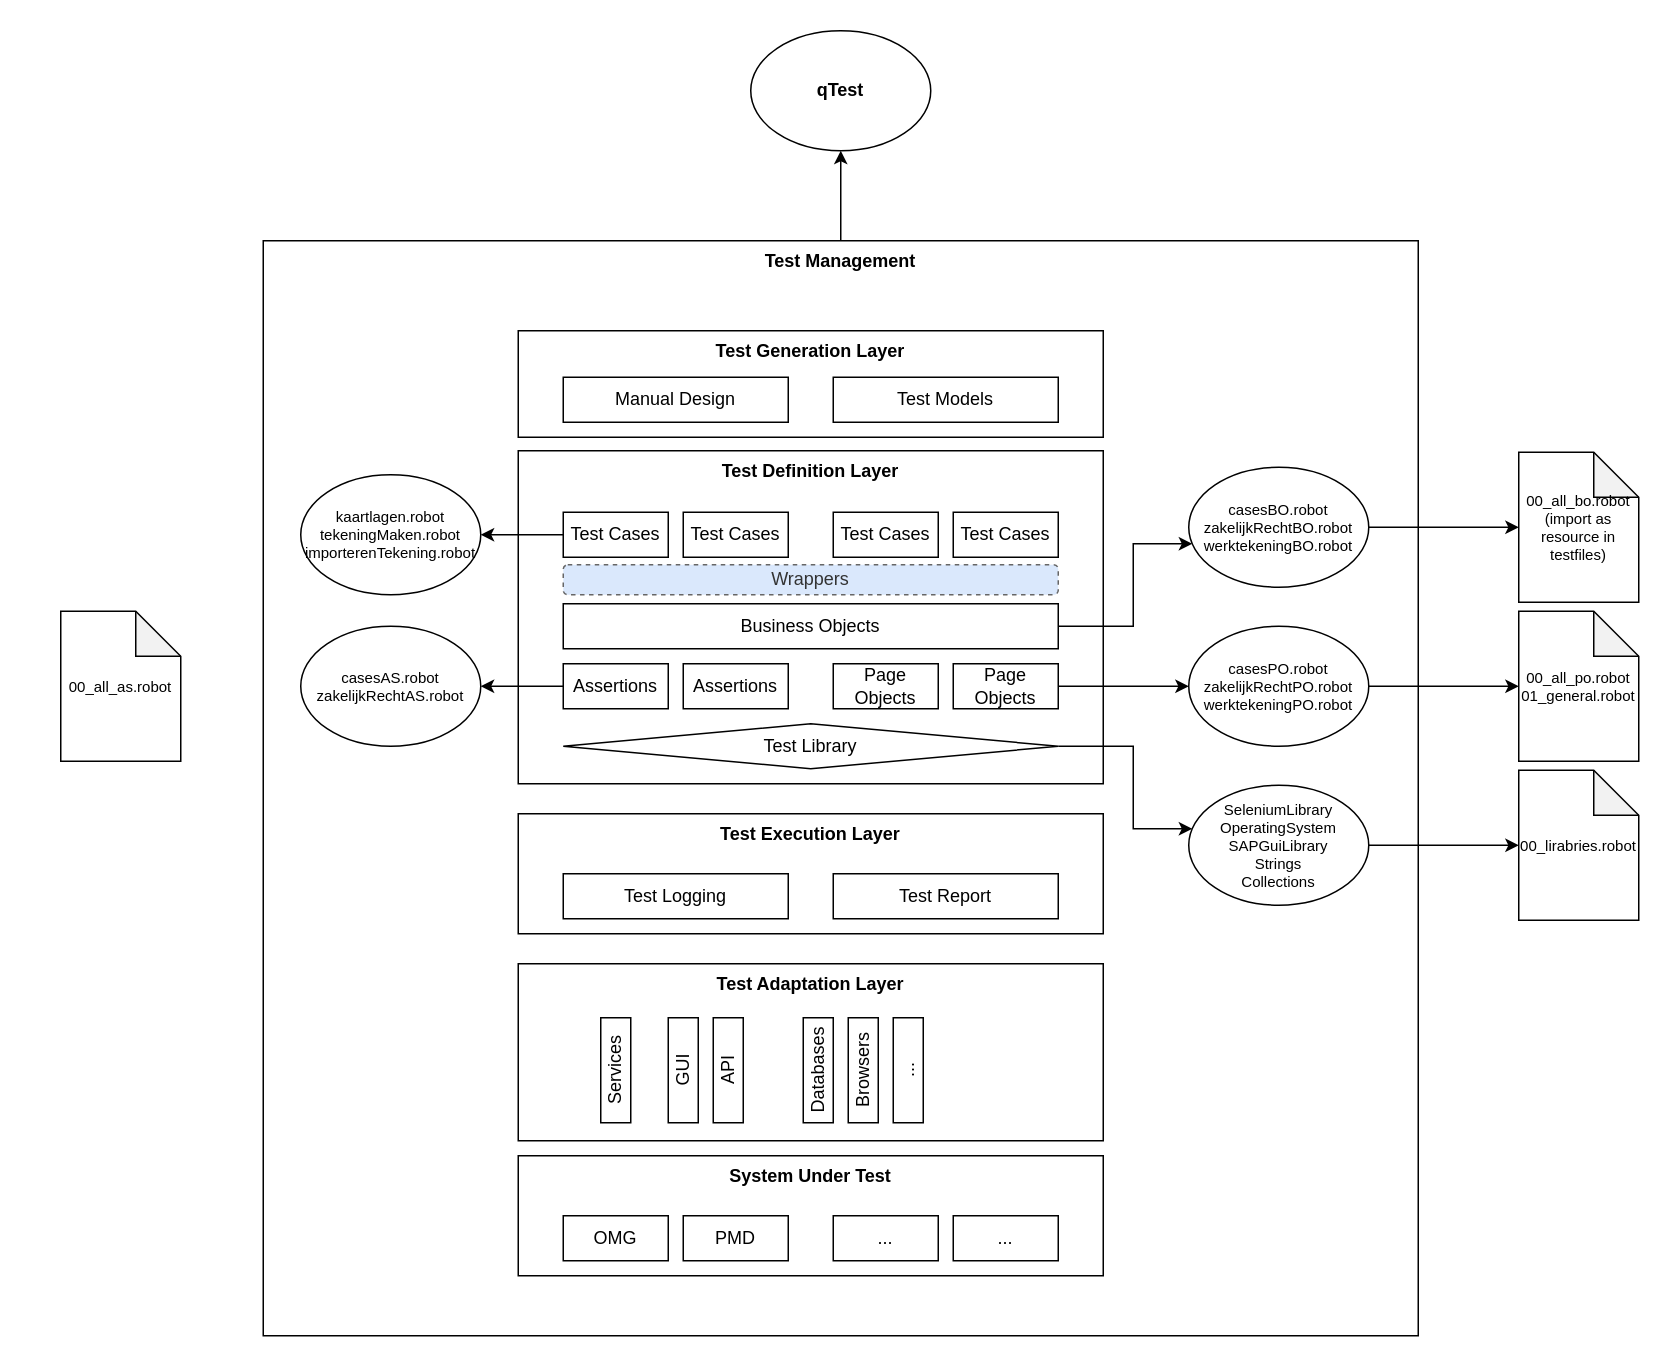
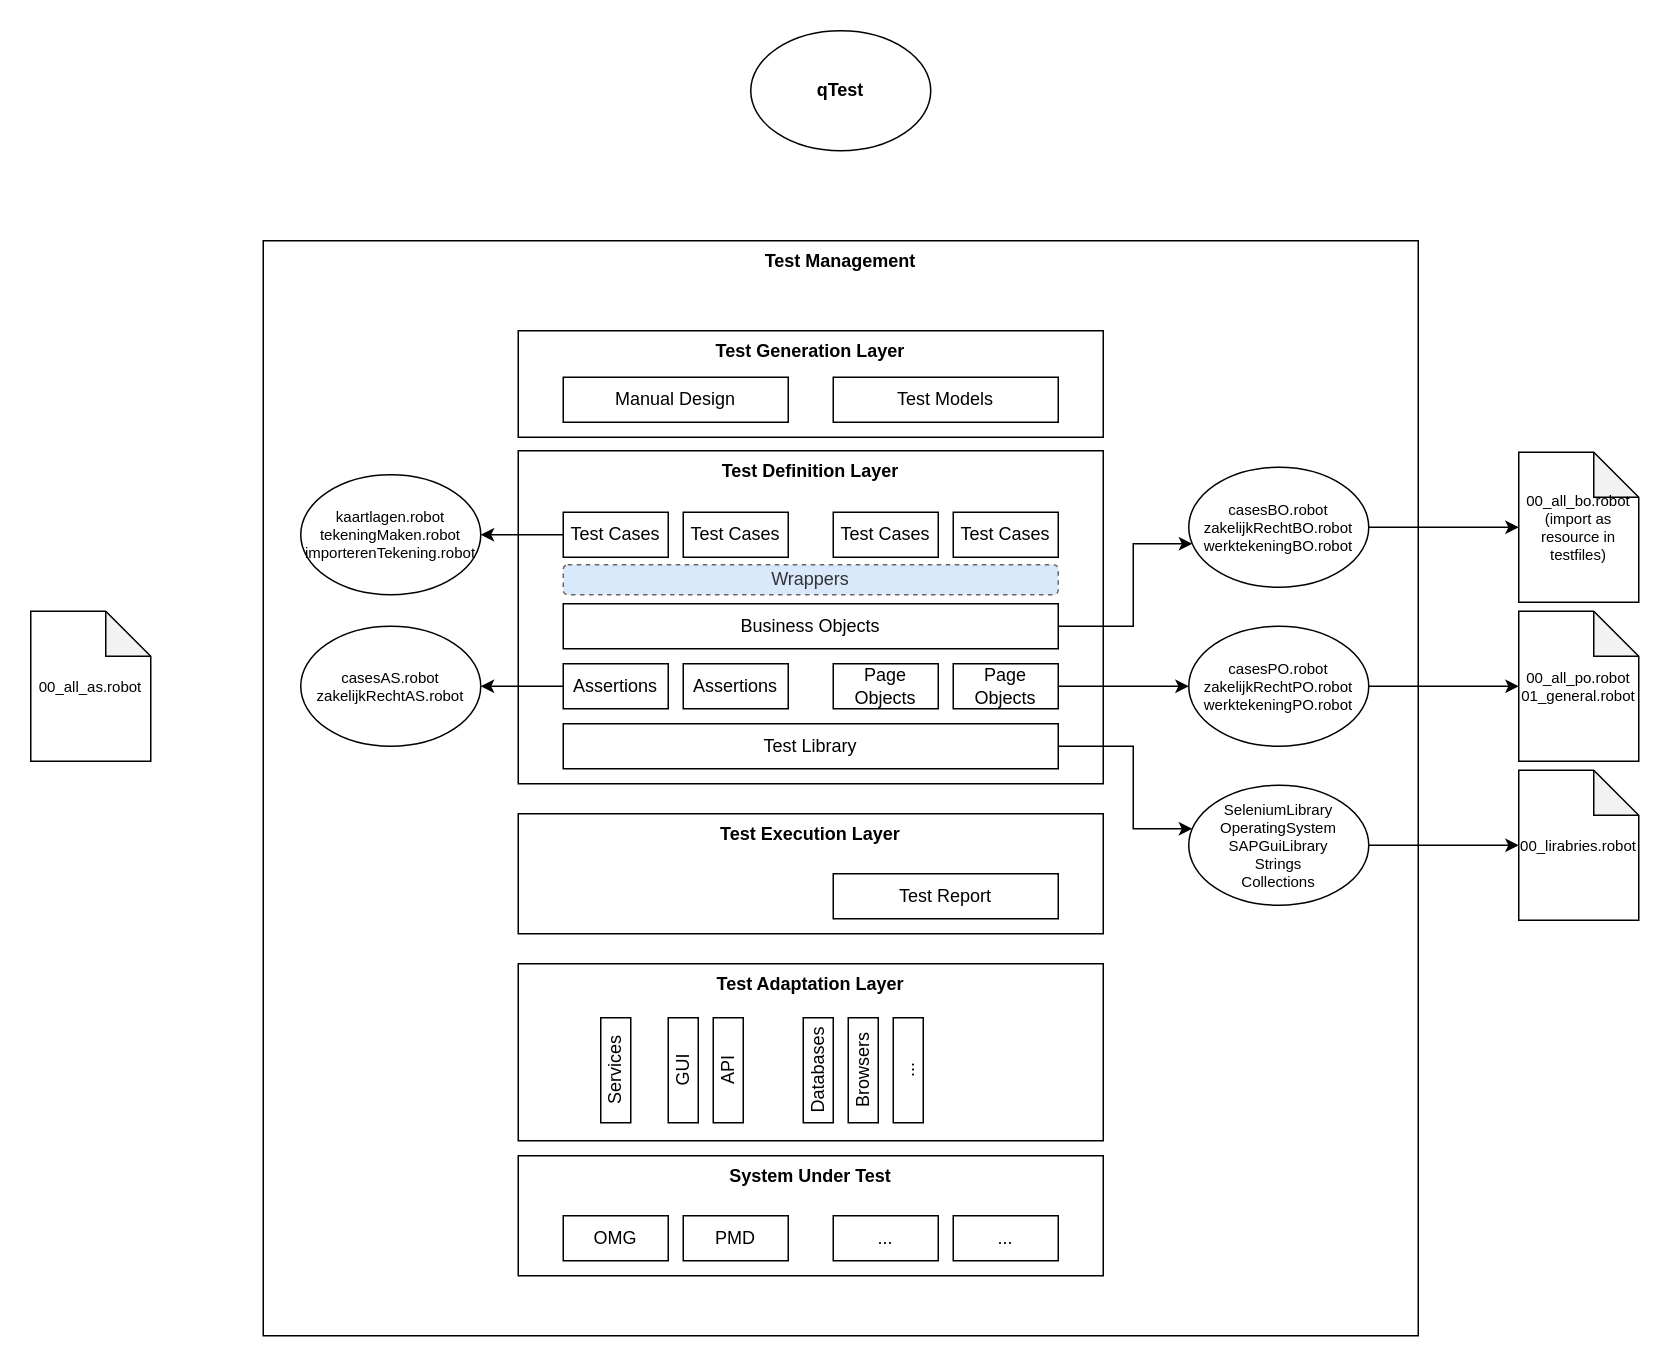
  <mxCell id="0" />
  <mxCell id="1" parent="0" />
- <mxCell id="2" value="" style="edgeStyle=orthogonalEdgeStyle;rounded=0;orthogonalLoop=1;jettySize=auto;html=1;" edge="1" parent="1" source="3" target="46"><mxGeometry relative="1" as="geometry" /></mxCell>
  <mxCell id="3" value="Test Management" style="rounded=0;whiteSpace=wrap;html=1;verticalAlign=top;fontStyle=1" vertex="1" parent="1"><mxGeometry x="175" y="160" width="770" height="730" as="geometry" /></mxCell>
  <mxCell id="4" value="Test Adaptation Layer" style="rounded=0;whiteSpace=wrap;html=1;horizontal=1;verticalAlign=top;fontStyle=1" vertex="1" parent="1"><mxGeometry x="345" y="642" width="390" height="118" as="geometry" /></mxCell>
  <mxCell id="5" value="GUI" style="rounded=0;whiteSpace=wrap;html=1;horizontal=0;" vertex="1" parent="1"><mxGeometry x="445" y="678" width="20" height="70" as="geometry" /></mxCell>
  <mxCell id="6" value="API" style="rounded=0;whiteSpace=wrap;html=1;horizontal=0;" vertex="1" parent="1"><mxGeometry x="475" y="678" width="20" height="70" as="geometry" /></mxCell>
  <mxCell id="7" value="Services" style="rounded=0;whiteSpace=wrap;html=1;horizontal=0;" vertex="1" parent="1"><mxGeometry x="400" y="678" width="20" height="70" as="geometry" /></mxCell>
  <mxCell id="8" value="Databases" style="rounded=0;whiteSpace=wrap;html=1;horizontal=0;" vertex="1" parent="1"><mxGeometry x="535" y="678" width="20" height="70" as="geometry" /></mxCell>
  <mxCell id="9" value="Test Execution Layer" style="rounded=0;whiteSpace=wrap;html=1;verticalAlign=top;fontStyle=1" vertex="1" parent="1"><mxGeometry x="345" y="542" width="390" height="80" as="geometry" /></mxCell>
- <mxCell id="10" value="Test Logging" style="rounded=0;whiteSpace=wrap;html=1;" vertex="1" parent="1"><mxGeometry x="375" y="582" width="150" height="30" as="geometry" /></mxCell>
  <mxCell id="11" value="Test Report" style="rounded=0;whiteSpace=wrap;html=1;" vertex="1" parent="1"><mxGeometry x="555" y="582" width="150" height="30" as="geometry" /></mxCell>
  <mxCell id="12" value="Browsers" style="rounded=0;whiteSpace=wrap;html=1;horizontal=0;" vertex="1" parent="1"><mxGeometry x="565" y="678" width="20" height="70" as="geometry" /></mxCell>
  <mxCell id="13" value="..." style="rounded=0;whiteSpace=wrap;html=1;horizontal=0;" vertex="1" parent="1"><mxGeometry x="595" y="678" width="20" height="70" as="geometry" /></mxCell>
  <mxCell id="14" value="Test Definition Layer" style="rounded=0;whiteSpace=wrap;html=1;verticalAlign=top;fontStyle=1" vertex="1" parent="1"><mxGeometry x="345" y="300" width="390" height="222" as="geometry" /></mxCell>
  <mxCell id="15" value="" style="edgeStyle=orthogonalEdgeStyle;rounded=0;orthogonalLoop=1;jettySize=auto;html=1;fontSize=10;" edge="1" parent="1" source="16" target="26"><mxGeometry relative="1" as="geometry"><Array as="points"><mxPoint x="755" y="417" /><mxPoint x="755" y="362" /></Array></mxGeometry></mxCell>
  <mxCell id="16" value="Business Objects" style="rounded=0;whiteSpace=wrap;html=1;" vertex="1" parent="1"><mxGeometry x="375" y="402" width="330" height="30" as="geometry" /></mxCell>
  <mxCell id="17" value="" style="edgeStyle=orthogonalEdgeStyle;rounded=0;orthogonalLoop=1;jettySize=auto;html=1;" edge="1" parent="1" source="18" target="20"><mxGeometry relative="1" as="geometry"><Array as="points"><mxPoint x="755" y="497" /><mxPoint x="755" y="552" /></Array></mxGeometry></mxCell>
- <mxCell id="18" value="Test Library" style="rhombus;whiteSpace=wrap;html=1;" vertex="1" parent="1"><mxGeometry x="375" y="482" width="330" height="30" as="geometry" /></mxCell>
+ <mxCell id="18" value="Test Library" style="rounded=0;whiteSpace=wrap;html=1;" vertex="1" parent="1"><mxGeometry x="375" y="482" width="330" height="30" as="geometry" /></mxCell>
  <mxCell id="19" value="" style="edgeStyle=orthogonalEdgeStyle;rounded=0;orthogonalLoop=1;jettySize=auto;html=1;" edge="1" parent="1" source="20" target="48"><mxGeometry relative="1" as="geometry" /></mxCell>
  <mxCell id="20" value="SeleniumLibrary&lt;br style=&quot;font-size: 10px;&quot;&gt;OperatingSystem&lt;br style=&quot;font-size: 10px;&quot;&gt;SAPGuiLibrary&lt;br style=&quot;font-size: 10px;&quot;&gt;Strings&lt;br style=&quot;font-size: 10px;&quot;&gt;Collections" style="ellipse;whiteSpace=wrap;html=1;rounded=0;fontSize=10;" vertex="1" parent="1"><mxGeometry x="792" y="523" width="120" height="80" as="geometry" /></mxCell>
  <mxCell id="21" value="" style="edgeStyle=orthogonalEdgeStyle;rounded=0;orthogonalLoop=1;jettySize=auto;html=1;fontSize=10;" edge="1" parent="1" source="22" target="24"><mxGeometry relative="1" as="geometry" /></mxCell>
  <mxCell id="22" value="Page Objects" style="rounded=0;whiteSpace=wrap;html=1;" vertex="1" parent="1"><mxGeometry x="635" y="442" width="70" height="30" as="geometry" /></mxCell>
  <mxCell id="23" value="" style="edgeStyle=orthogonalEdgeStyle;rounded=0;orthogonalLoop=1;jettySize=auto;html=1;" edge="1" parent="1" source="24" target="49"><mxGeometry relative="1" as="geometry" /></mxCell>
  <mxCell id="24" value="casesPO.robot&lt;br&gt;zakelijkRechtPO.robot&lt;br&gt;werktekeningPO.robot" style="ellipse;whiteSpace=wrap;html=1;rounded=0;fontSize=10;" vertex="1" parent="1"><mxGeometry x="792" y="417" width="120" height="80" as="geometry" /></mxCell>
  <mxCell id="25" value="" style="edgeStyle=orthogonalEdgeStyle;rounded=0;orthogonalLoop=1;jettySize=auto;html=1;" edge="1" parent="1" source="26" target="50"><mxGeometry relative="1" as="geometry" /></mxCell>
  <mxCell id="26" value="casesBO.robot&lt;br&gt;zakelijkRechtBO.robot&lt;br&gt;werktekeningBO.robot" style="ellipse;whiteSpace=wrap;html=1;rounded=0;fontSize=10;" vertex="1" parent="1"><mxGeometry x="792" y="311" width="120" height="80" as="geometry" /></mxCell>
  <mxCell id="27" value="" style="edgeStyle=orthogonalEdgeStyle;rounded=0;orthogonalLoop=1;jettySize=auto;html=1;fontSize=10;" edge="1" parent="1" source="28" target="29"><mxGeometry relative="1" as="geometry" /></mxCell>
  <mxCell id="28" value="Assertions" style="rounded=0;whiteSpace=wrap;html=1;" vertex="1" parent="1"><mxGeometry x="375" y="442" width="70" height="30" as="geometry" /></mxCell>
  <mxCell id="29" value="casesAS.robot&lt;br style=&quot;font-size: 10px&quot;&gt;zakelijkRechtAS.robot" style="ellipse;whiteSpace=wrap;html=1;rounded=0;fontSize=10;" vertex="1" parent="1"><mxGeometry x="200" y="417" width="120" height="80" as="geometry" /></mxCell>
  <mxCell id="30" value="" style="edgeStyle=orthogonalEdgeStyle;rounded=0;orthogonalLoop=1;jettySize=auto;html=1;fontSize=10;" edge="1" parent="1" source="31" target="32"><mxGeometry relative="1" as="geometry" /></mxCell>
  <mxCell id="31" value="Test Cases" style="rounded=0;whiteSpace=wrap;html=1;" vertex="1" parent="1"><mxGeometry x="375" y="341" width="70" height="30" as="geometry" /></mxCell>
  <mxCell id="32" value="kaartlagen.robot&lt;br style=&quot;font-size: 10px&quot;&gt;tekeningMaken.robot&lt;br style=&quot;font-size: 10px&quot;&gt;importerenTekening.robot" style="ellipse;whiteSpace=wrap;html=1;rounded=0;fontSize=10;" vertex="1" parent="1"><mxGeometry x="200" y="316" width="120" height="80" as="geometry" /></mxCell>
  <mxCell id="33" value="Test Cases" style="rounded=0;whiteSpace=wrap;html=1;" vertex="1" parent="1"><mxGeometry x="455" y="341" width="70" height="30" as="geometry" /></mxCell>
  <mxCell id="34" value="Page Objects" style="rounded=0;whiteSpace=wrap;html=1;" vertex="1" parent="1"><mxGeometry x="555" y="442" width="70" height="30" as="geometry" /></mxCell>
  <mxCell id="35" value="Assertions" style="rounded=0;whiteSpace=wrap;html=1;" vertex="1" parent="1"><mxGeometry x="455" y="442" width="70" height="30" as="geometry" /></mxCell>
  <mxCell id="36" value="Test Cases" style="rounded=0;whiteSpace=wrap;html=1;" vertex="1" parent="1"><mxGeometry x="555" y="341" width="70" height="30" as="geometry" /></mxCell>
  <mxCell id="37" value="Test Cases" style="rounded=0;whiteSpace=wrap;html=1;" vertex="1" parent="1"><mxGeometry x="635" y="341" width="70" height="30" as="geometry" /></mxCell>
  <mxCell id="38" value="Test Generation Layer" style="rounded=0;whiteSpace=wrap;html=1;verticalAlign=top;fontStyle=1" vertex="1" parent="1"><mxGeometry x="345" y="220" width="390" height="71" as="geometry" /></mxCell>
  <mxCell id="39" value="Manual Design" style="rounded=0;whiteSpace=wrap;html=1;" vertex="1" parent="1"><mxGeometry x="375" y="251" width="150" height="30" as="geometry" /></mxCell>
  <mxCell id="40" value="Test Models" style="rounded=0;whiteSpace=wrap;html=1;" vertex="1" parent="1"><mxGeometry x="555" y="251" width="150" height="30" as="geometry" /></mxCell>
  <mxCell id="41" value="System Under Test" style="rounded=0;whiteSpace=wrap;html=1;verticalAlign=top;fontStyle=1" vertex="1" parent="1"><mxGeometry x="345" y="770" width="390" height="80" as="geometry" /></mxCell>
  <mxCell id="42" value="..." style="rounded=0;whiteSpace=wrap;html=1;" vertex="1" parent="1"><mxGeometry x="635" y="810" width="70" height="30" as="geometry" /></mxCell>
  <mxCell id="43" value="OMG" style="rounded=0;whiteSpace=wrap;html=1;" vertex="1" parent="1"><mxGeometry x="375" y="810" width="70" height="30" as="geometry" /></mxCell>
  <mxCell id="44" value="..." style="rounded=0;whiteSpace=wrap;html=1;" vertex="1" parent="1"><mxGeometry x="555" y="810" width="70" height="30" as="geometry" /></mxCell>
  <mxCell id="45" value="PMD" style="rounded=0;whiteSpace=wrap;html=1;" vertex="1" parent="1"><mxGeometry x="455" y="810" width="70" height="30" as="geometry" /></mxCell>
  <mxCell id="46" value="qTest" style="ellipse;whiteSpace=wrap;html=1;rounded=0;fontStyle=1;verticalAlign=middle;" vertex="1" parent="1"><mxGeometry x="500" y="20" width="120" height="80" as="geometry" /></mxCell>
  <mxCell id="47" value="Wrappers" style="rounded=1;whiteSpace=wrap;html=1;labelBorderColor=none;strokeColor=#666666;fontColor=#333333;dashed=1;glass=0;shadow=0;sketch=0;fillColor=#dae8fc;" vertex="1" parent="1"><mxGeometry x="375" y="376" width="330" height="20" as="geometry" /></mxCell>
  <mxCell id="48" value="00_lirabries.robot" style="shape=note;whiteSpace=wrap;html=1;backgroundOutline=1;darkOpacity=0.05;rounded=0;fontSize=10;" vertex="1" parent="1"><mxGeometry x="1012" y="513" width="80" height="100" as="geometry" /></mxCell>
  <mxCell id="49" value="00_all_po.robot&lt;br&gt;01_general.robot" style="shape=note;whiteSpace=wrap;html=1;backgroundOutline=1;darkOpacity=0.05;rounded=0;fontSize=10;" vertex="1" parent="1"><mxGeometry x="1012" y="407" width="80" height="100" as="geometry" /></mxCell>
  <mxCell id="50" value="00_all_bo.robot&lt;br&gt;(import as resource in testfiles)" style="shape=note;whiteSpace=wrap;html=1;backgroundOutline=1;darkOpacity=0.05;rounded=0;fontSize=10;" vertex="1" parent="1"><mxGeometry x="1012" y="301" width="80" height="100" as="geometry" /></mxCell>
- <mxCell id="51" value="00_all_as.robot" style="shape=note;whiteSpace=wrap;html=1;backgroundOutline=1;darkOpacity=0.05;rounded=0;fontSize=10;" vertex="1" parent="1"><mxGeometry x="40" y="407" width="80" height="100" as="geometry" /></mxCell>
+ <mxCell id="51" value="00_all_as.robot" style="shape=note;whiteSpace=wrap;html=1;backgroundOutline=1;darkOpacity=0.05;rounded=0;fontSize=10;" vertex="1" parent="1"><mxGeometry x="20" y="407" width="80" height="100" as="geometry" /></mxCell>
